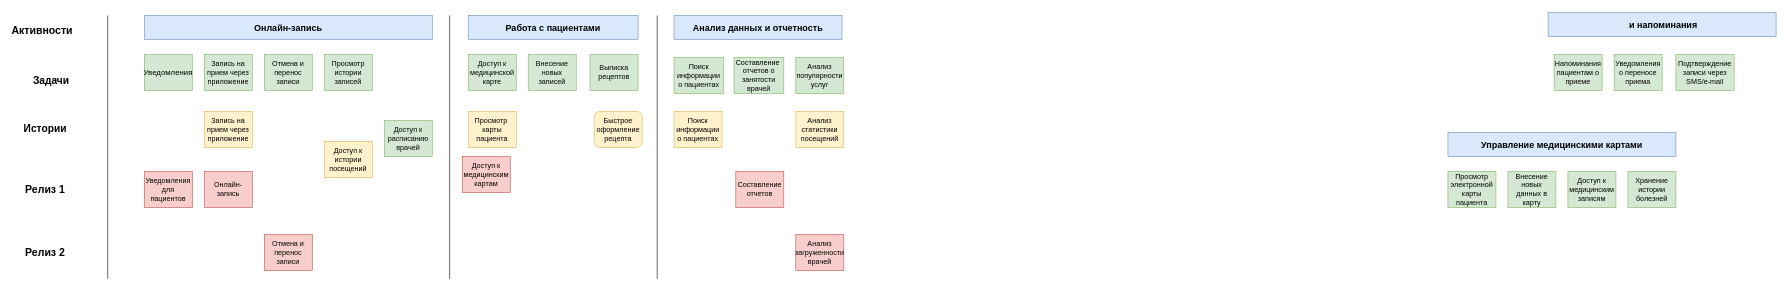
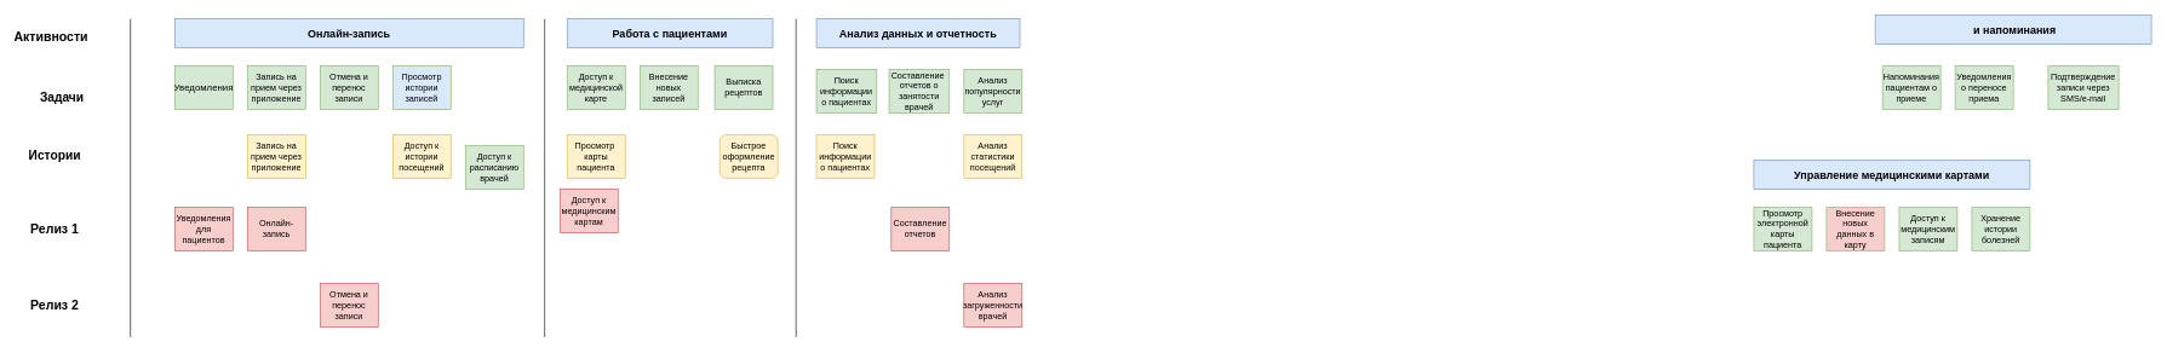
  <mxCell id="0" />
  <mxCell id="1" parent="0" />
  <mxCell id="2" value="&lt;p data-pm-slice=&quot;1 1 [&amp;quot;ordered_list&amp;quot;,{&amp;quot;spread&amp;quot;:false,&amp;quot;startingNumber&amp;quot;:1,&amp;quot;start&amp;quot;:76,&amp;quot;end&amp;quot;:260},&amp;quot;regular_list_item&amp;quot;,{&amp;quot;start&amp;quot;:76,&amp;quot;end&amp;quot;:92}]&quot;&gt;&lt;font style=&quot;font-size: 15px;&quot;&gt;&lt;b&gt;Онлайн-запись&lt;/b&gt;&lt;/font&gt;&lt;/p&gt;" style="rounded=0;whiteSpace=wrap;html=1;fillColor=#dae8fc;strokeColor=#6c8ebf;" parent="1" vertex="1"><mxGeometry y="25" width="480" height="40" as="geometry" x="240" /></mxCell>
  <mxCell id="3" value="&lt;p data-pm-slice=&quot;1 1 []&quot;&gt;&lt;strong&gt;Работа с пациентами&lt;/strong&gt;&lt;/p&gt;" style="rounded=0;whiteSpace=wrap;html=1;fillColor=#dae8fc;strokeColor=#6c8ebf;fontSize=15;" parent="1" vertex="1"><mxGeometry x="780" y="25" width="283" height="40" as="geometry" /></mxCell>
  <mxCell id="4" value="&lt;p data-pm-slice=&quot;1 1 []&quot;&gt;&lt;span&gt;&lt;strong&gt;&lt;font style=&quot;font-size: 15px;&quot;&gt;Анализ данных и отчетность&lt;/font&gt;&lt;/strong&gt;&lt;/span&gt;&lt;/p&gt;" style="rounded=0;whiteSpace=wrap;html=1;verticalAlign=middle;fillColor=#dae8fc;strokeColor=#6c8ebf;" parent="1" vertex="1"><mxGeometry x="1123" y="25" width="280" height="40" as="geometry" /></mxCell>
  <mxCell id="5" value="&lt;h3 data-pm-slice=&quot;1 1 []&quot;&gt;&lt;strong&gt;Активности&lt;/strong&gt;&lt;/h3&gt;&lt;p&gt;&lt;/p&gt;" style="text;html=1;align=center;verticalAlign=middle;whiteSpace=wrap;rounded=0;fontSize=15;" parent="1" vertex="1"><mxGeometry x="20" y="35" width="100" height="30" as="geometry" /></mxCell>
  <mxCell id="6" value="&lt;p data-pm-slice=&quot;1 1 [&amp;quot;list&amp;quot;,{&amp;quot;spread&amp;quot;:false,&amp;quot;start&amp;quot;:311,&amp;quot;end&amp;quot;:444},&amp;quot;regular_list_item&amp;quot;,{&amp;quot;start&amp;quot;:311,&amp;quot;end&amp;quot;:339}]&quot;&gt;Запись на прием через приложение&lt;/p&gt;" style="rounded=0;whiteSpace=wrap;html=1;fillColor=#d5e8d4;strokeColor=#82b366;" parent="1" vertex="1"><mxGeometry x="340" y="90" width="80" height="60" as="geometry" /></mxCell>
  <mxCell id="7" value="&lt;span&gt;&lt;font style=&quot;font-size: 17px;&quot;&gt;Задачи&lt;/font&gt;&lt;/span&gt;" style="text;html=1;align=center;verticalAlign=middle;whiteSpace=wrap;rounded=0;fontSize=15;fontStyle=1" parent="1" vertex="1"><mxGeometry x="50" y="120" width="70" height="30" as="geometry" /></mxCell>
- <mxCell id="8" value="&lt;p data-pm-slice=&quot;1 1 [&amp;quot;list&amp;quot;,{&amp;quot;spread&amp;quot;:false,&amp;quot;start&amp;quot;:311,&amp;quot;end&amp;quot;:444},&amp;quot;regular_list_item&amp;quot;,{&amp;quot;start&amp;quot;:389,&amp;quot;end&amp;quot;:415}]&quot;&gt;Просмотр истории записей&lt;/p&gt;" style="rounded=0;whiteSpace=wrap;html=1;fillColor=#d5e8d4;strokeColor=#82b366;" parent="1" vertex="1"><mxGeometry x="540" y="90" width="80" height="60" as="geometry" /></mxCell>
+ <mxCell id="8" value="&lt;p data-pm-slice=&quot;1 1 [&amp;quot;list&amp;quot;,{&amp;quot;spread&amp;quot;:false,&amp;quot;start&amp;quot;:311,&amp;quot;end&amp;quot;:444},&amp;quot;regular_list_item&amp;quot;,{&amp;quot;start&amp;quot;:389,&amp;quot;end&amp;quot;:415}]&quot;&gt;Просмотр истории записей&lt;/p&gt;" style="rounded=0;whiteSpace=wrap;html=1;fillColor=#dae8fc;strokeColor=#82b366;" parent="1" vertex="1"><mxGeometry x="540" y="90" width="80" height="60" as="geometry" /></mxCell>
  <mxCell id="9" value="&lt;p data-pm-slice=&quot;1 1 [&amp;quot;list&amp;quot;,{&amp;quot;spread&amp;quot;:false,&amp;quot;start&amp;quot;:311,&amp;quot;end&amp;quot;:444},&amp;quot;regular_list_item&amp;quot;,{&amp;quot;start&amp;quot;:416,&amp;quot;end&amp;quot;:444}]&quot;&gt;Доступ к расписанию врачей&lt;/p&gt;" style="rounded=0;whiteSpace=wrap;html=1;fillColor=#d5e8d4;strokeColor=#82b366;" parent="1" vertex="1"><mxGeometry x="640" y="200" width="80" height="60" as="geometry" /></mxCell>
  <mxCell id="10" value="&lt;p data-pm-slice=&quot;1 1 [&amp;quot;list&amp;quot;,{&amp;quot;spread&amp;quot;:false,&amp;quot;start&amp;quot;:311,&amp;quot;end&amp;quot;:444},&amp;quot;regular_list_item&amp;quot;,{&amp;quot;start&amp;quot;:340,&amp;quot;end&amp;quot;:365}]&quot;&gt;Отмена и перенос записи&lt;/p&gt;" style="rounded=0;whiteSpace=wrap;html=1;fillColor=#d5e8d4;strokeColor=#82b366;" parent="1" vertex="1"><mxGeometry x="440" y="90" width="80" height="60" as="geometry" /></mxCell>
  <mxCell id="11" value="Доступ к медицинской карте" style="rounded=0;whiteSpace=wrap;html=1;fillColor=#d5e8d4;strokeColor=#82b366;" parent="1" vertex="1"><mxGeometry x="780" y="90" width="80" height="60" as="geometry" /></mxCell>
  <mxCell id="12" value="Внесение новых записей" style="rounded=0;whiteSpace=wrap;html=1;fillColor=#d5e8d4;strokeColor=#82b366;" parent="1" vertex="1"><mxGeometry x="880" y="90" width="80" height="60" as="geometry" /></mxCell>
  <mxCell id="13" value="Выписка рецептов" style="rounded=0;whiteSpace=wrap;html=1;fillColor=#d5e8d4;strokeColor=#82b366;" parent="1" vertex="1"><mxGeometry x="983" y="90" width="80" height="60" as="geometry" /></mxCell>
  <mxCell id="14" value="Поиск информации о пациентах" style="rounded=0;whiteSpace=wrap;html=1;fillColor=#d5e8d4;strokeColor=#82b366;" parent="1" vertex="1"><mxGeometry x="1123" y="95" width="83" height="60" as="geometry" /></mxCell>
  <mxCell id="15" value="Составление&amp;nbsp; отчетов о занятости врачей" style="rounded=0;whiteSpace=wrap;html=1;fillColor=#d5e8d4;strokeColor=#82b366;" parent="1" vertex="1"><mxGeometry x="1223" y="95" width="83" height="60" as="geometry" /></mxCell>
  <mxCell id="16" value="Анализ популярности услуг" style="rounded=0;whiteSpace=wrap;html=1;fillColor=#d5e8d4;strokeColor=#82b366;" parent="1" vertex="1"><mxGeometry x="1326" y="95" width="80" height="60" as="geometry" /></mxCell>
  <mxCell id="17" value="&lt;font style=&quot;font-size: 13px;&quot;&gt;Уведомления&lt;/font&gt;" style="rounded=0;whiteSpace=wrap;html=1;fillColor=#d5e8d4;strokeColor=#82b366;" parent="1" vertex="1"><mxGeometry y="90" width="80" height="60" as="geometry" x="240" /></mxCell>
  <mxCell id="18" value="&lt;p data-pm-slice=&quot;1 1 [&amp;quot;ordered_list&amp;quot;,{&amp;quot;spread&amp;quot;:false,&amp;quot;startingNumber&amp;quot;:1,&amp;quot;start&amp;quot;:76,&amp;quot;end&amp;quot;:260},&amp;quot;regular_list_item&amp;quot;,{&amp;quot;start&amp;quot;:93,&amp;quot;end&amp;quot;:127}]&quot;&gt;&lt;font style=&quot;font-size: 15px;&quot;&gt;&lt;b&gt;Управление медицинскими картами&lt;/b&gt;&lt;/font&gt;&lt;/p&gt;" style="rounded=0;whiteSpace=wrap;html=1;fillColor=#dae8fc;strokeColor=#6c8ebf;" parent="1" vertex="1"><mxGeometry x="2413" y="220" width="380" height="40" as="geometry" /></mxCell>
  <mxCell id="19" value="&lt;b&gt;&lt;font style=&quot;font-size: 15px;&quot;&gt;&amp;nbsp;и напоминания&lt;/font&gt;&lt;/b&gt;" style="rounded=0;whiteSpace=wrap;html=1;fillColor=#dae8fc;strokeColor=#6c8ebf;" parent="1" vertex="1"><mxGeometry x="2580" y="20" width="380" height="40" as="geometry" /></mxCell>
  <mxCell id="20" value="&lt;p data-pm-slice=&quot;1 1 [&amp;quot;list&amp;quot;,{&amp;quot;spread&amp;quot;:false,&amp;quot;start&amp;quot;:491,&amp;quot;end&amp;quot;:625},&amp;quot;regular_list_item&amp;quot;,{&amp;quot;start&amp;quot;:491,&amp;quot;end&amp;quot;:528}]&quot;&gt;Просмотр электронной карты пациента&lt;/p&gt;" style="rounded=0;whiteSpace=wrap;html=1;fillColor=#d5e8d4;strokeColor=#82b366;" parent="1" vertex="1"><mxGeometry x="2413" y="285" width="80" height="60" as="geometry" /></mxCell>
  <mxCell id="21" value="&lt;p data-pm-slice=&quot;1 1 [&amp;quot;list&amp;quot;,{&amp;quot;spread&amp;quot;:false,&amp;quot;start&amp;quot;:311,&amp;quot;end&amp;quot;:444},&amp;quot;regular_list_item&amp;quot;,{&amp;quot;start&amp;quot;:389,&amp;quot;end&amp;quot;:415}]&quot;&gt;Доступ к медицинским записям&lt;/p&gt;" style="rounded=0;whiteSpace=wrap;html=1;fillColor=#d5e8d4;strokeColor=#82b366;" parent="1" vertex="1"><mxGeometry x="2613" y="285" width="80" height="60" as="geometry" /></mxCell>
  <mxCell id="22" value="&lt;p data-pm-slice=&quot;1 1 [&amp;quot;list&amp;quot;,{&amp;quot;spread&amp;quot;:false,&amp;quot;start&amp;quot;:311,&amp;quot;end&amp;quot;:444},&amp;quot;regular_list_item&amp;quot;,{&amp;quot;start&amp;quot;:416,&amp;quot;end&amp;quot;:444}]&quot;&gt;Хранение истории болезней&lt;/p&gt;" style="rounded=0;whiteSpace=wrap;html=1;fillColor=#d5e8d4;strokeColor=#82b366;" parent="1" vertex="1"><mxGeometry x="2713" y="285" width="80" height="60" as="geometry" /></mxCell>
- <mxCell id="23" value="&lt;p data-pm-slice=&quot;1 1 [&amp;quot;list&amp;quot;,{&amp;quot;spread&amp;quot;:false,&amp;quot;start&amp;quot;:311,&amp;quot;end&amp;quot;:444},&amp;quot;regular_list_item&amp;quot;,{&amp;quot;start&amp;quot;:340,&amp;quot;end&amp;quot;:365}]&quot;&gt;Внесение новых данных в карту&lt;/p&gt;" style="rounded=0;whiteSpace=wrap;html=1;fillColor=#d5e8d4;strokeColor=#82b366;" parent="1" vertex="1"><mxGeometry x="2513" y="285" width="80" height="60" as="geometry" /></mxCell>
+ <mxCell id="23" value="&lt;p data-pm-slice=&quot;1 1 [&amp;quot;list&amp;quot;,{&amp;quot;spread&amp;quot;:false,&amp;quot;start&amp;quot;:311,&amp;quot;end&amp;quot;:444},&amp;quot;regular_list_item&amp;quot;,{&amp;quot;start&amp;quot;:340,&amp;quot;end&amp;quot;:365}]&quot;&gt;Внесение новых данных в карту&lt;/p&gt;" style="rounded=0;whiteSpace=wrap;html=1;fillColor=#f8cecc;strokeColor=#82b366;" parent="1" vertex="1"><mxGeometry x="2513" y="285" width="80" height="60" as="geometry" /></mxCell>
  <mxCell id="24" value="Напоминания пациентам о приеме" style="rounded=0;whiteSpace=wrap;html=1;fillColor=#d5e8d4;strokeColor=#82b366;" parent="1" vertex="1"><mxGeometry x="2590" y="90" width="80" height="60" as="geometry" /></mxCell>
  <mxCell id="25" value="Уведомления о переносе приема" style="rounded=0;whiteSpace=wrap;html=1;fillColor=#d5e8d4;strokeColor=#82b366;" parent="1" vertex="1"><mxGeometry x="2690" y="90" width="80" height="60" as="geometry" /></mxCell>
- <mxCell id="26" value="Подтверждение записи через SMS/e-mail" style="rounded=0;whiteSpace=wrap;html=1;fillColor=#d5e8d4;strokeColor=#82b366;" parent="1" vertex="1"><mxGeometry x="2793" y="90" width="97" height="60" as="geometry" /></mxCell>
+ <mxCell id="26" value="Подтверждение записи через SMS/e-mail" style="rounded=0;whiteSpace=wrap;html=1;fillColor=#d5e8d4;strokeColor=#82b366;" parent="1" vertex="1"><mxGeometry x="2818" y="90" width="97" height="60" as="geometry" /></mxCell>
  <mxCell id="27" value="&lt;span&gt;&lt;font style=&quot;font-size: 17px;&quot;&gt;Истории&lt;/font&gt;&lt;/span&gt;" style="text;html=1;align=center;verticalAlign=middle;whiteSpace=wrap;rounded=0;fontSize=15;fontStyle=1" parent="1" vertex="1"><mxGeometry x="30" y="200" width="90" height="30" as="geometry" /></mxCell>
  <mxCell id="28" value="&lt;h3 data-pm-slice=&quot;1 1 []&quot;&gt;&lt;strong&gt;Релиз 1&lt;/strong&gt;&lt;/h3&gt;" style="text;html=1;align=center;verticalAlign=middle;whiteSpace=wrap;rounded=0;fontSize=15;fontStyle=1" parent="1" vertex="1"><mxGeometry x="35" y="300" width="80" height="30" as="geometry" /></mxCell>
- <mxCell id="29" value="&lt;p data-pm-slice=&quot;1 1 [&amp;quot;list&amp;quot;,{&amp;quot;spread&amp;quot;:false,&amp;quot;start&amp;quot;:1257,&amp;quot;end&amp;quot;:1347},&amp;quot;regular_list_item&amp;quot;,{&amp;quot;start&amp;quot;:1319,&amp;quot;end&amp;quot;:1347}]&quot;&gt;Доступ к истории посещений&lt;/p&gt;" style="rounded=0;whiteSpace=wrap;html=1;fillColor=#fff2cc;strokeColor=#d6b656;" parent="1" vertex="1"><mxGeometry x="540" y="235" width="80" height="60" as="geometry" /></mxCell>
+ <mxCell id="29" value="&lt;p data-pm-slice=&quot;1 1 [&amp;quot;list&amp;quot;,{&amp;quot;spread&amp;quot;:false,&amp;quot;start&amp;quot;:1257,&amp;quot;end&amp;quot;:1347},&amp;quot;regular_list_item&amp;quot;,{&amp;quot;start&amp;quot;:1319,&amp;quot;end&amp;quot;:1347}]&quot;&gt;Доступ к истории посещений&lt;/p&gt;" style="rounded=0;whiteSpace=wrap;html=1;fillColor=#fff2cc;strokeColor=#d6b656;" parent="1" vertex="1"><mxGeometry x="540" y="185" width="80" height="60" as="geometry" /></mxCell>
  <mxCell id="30" value="&lt;p data-pm-slice=&quot;1 1 [&amp;quot;list&amp;quot;,{&amp;quot;spread&amp;quot;:false,&amp;quot;start&amp;quot;:1257,&amp;quot;end&amp;quot;:1347},&amp;quot;regular_list_item&amp;quot;,{&amp;quot;start&amp;quot;:1257,&amp;quot;end&amp;quot;:1285}]&quot;&gt;Запись на прием через приложение&lt;/p&gt;" style="rounded=0;whiteSpace=wrap;html=1;fillColor=#fff2cc;strokeColor=#d6b656;" parent="1" vertex="1"><mxGeometry x="340" y="185" width="80" height="60" as="geometry" /></mxCell>
  <mxCell id="31" value="&lt;p data-pm-slice=&quot;1 1 [&amp;quot;list&amp;quot;,{&amp;quot;spread&amp;quot;:false,&amp;quot;start&amp;quot;:1364,&amp;quot;end&amp;quot;:1430},&amp;quot;regular_list_item&amp;quot;,{&amp;quot;start&amp;quot;:1364,&amp;quot;end&amp;quot;:1401}]&quot;&gt;Просмотр&amp;nbsp; карты пациента&lt;/p&gt;" style="rounded=0;whiteSpace=wrap;html=1;fillColor=#fff2cc;strokeColor=#d6b656;" parent="1" vertex="1"><mxGeometry x="780" y="185" width="80" height="60" as="geometry" /></mxCell>
  <mxCell id="32" value="&lt;p data-pm-slice=&quot;1 1 []&quot;&gt;Онлайн-запись&lt;/p&gt;" style="rounded=0;whiteSpace=wrap;html=1;fillColor=#f8cecc;strokeColor=#b85450;" parent="1" vertex="1"><mxGeometry x="340" y="285" width="80" height="60" as="geometry" /></mxCell>
  <mxCell id="33" value="&lt;p data-pm-slice=&quot;1 1 [&amp;quot;list&amp;quot;,{&amp;quot;spread&amp;quot;:false,&amp;quot;start&amp;quot;:1364,&amp;quot;end&amp;quot;:1430},&amp;quot;regular_list_item&amp;quot;,{&amp;quot;start&amp;quot;:1402,&amp;quot;end&amp;quot;:1430}]&quot;&gt;Быстрое оформление рецепта&lt;/p&gt;" style="whiteSpace=wrap;html=1;fillColor=#fff2cc;strokeColor=#d6b656;rounded=1;" parent="1" vertex="1"><mxGeometry x="990" y="185" width="80" height="60" as="geometry" /></mxCell>
  <mxCell id="34" value="&lt;p data-pm-slice=&quot;1 1 [&amp;quot;list&amp;quot;,{&amp;quot;spread&amp;quot;:false,&amp;quot;start&amp;quot;:1456,&amp;quot;end&amp;quot;:1516},&amp;quot;regular_list_item&amp;quot;,{&amp;quot;start&amp;quot;:1487,&amp;quot;end&amp;quot;:1516}]&quot;&gt;Анализ статистики посещений&lt;/p&gt;" style="rounded=0;whiteSpace=wrap;html=1;fillColor=#fff2cc;strokeColor=#d6b656;" parent="1" vertex="1"><mxGeometry x="1326" y="185" width="80" height="60" as="geometry" /></mxCell>
  <mxCell id="35" value="&lt;p data-pm-slice=&quot;1 1 [&amp;quot;list&amp;quot;,{&amp;quot;spread&amp;quot;:false,&amp;quot;start&amp;quot;:1456,&amp;quot;end&amp;quot;:1516},&amp;quot;regular_list_item&amp;quot;,{&amp;quot;start&amp;quot;:1456,&amp;quot;end&amp;quot;:1486}]&quot;&gt;Поиск информации о пациентах&lt;/p&gt;" style="rounded=0;whiteSpace=wrap;html=1;fillColor=#fff2cc;strokeColor=#d6b656;" parent="1" vertex="1"><mxGeometry x="1123" y="185" width="80" height="60" as="geometry" /></mxCell>
  <mxCell id="36" value="&lt;p data-pm-slice=&quot;1 1 []&quot;&gt;Уведомления для пациентов&lt;/p&gt;" style="rounded=0;whiteSpace=wrap;html=1;fillColor=#f8cecc;strokeColor=#b85450;" parent="1" vertex="1"><mxGeometry y="285" width="80" height="60" as="geometry" x="240" /></mxCell>
  <mxCell id="37" value="&lt;p data-pm-slice=&quot;1 1 []&quot;&gt;Составление отчетов&lt;/p&gt;" style="rounded=0;whiteSpace=wrap;html=1;fillColor=#f8cecc;strokeColor=#b85450;" parent="1" vertex="1"><mxGeometry x="1226" y="285" width="80" height="60" as="geometry" /></mxCell>
  <mxCell id="38" value="&lt;p data-pm-slice=&quot;1 1 []&quot;&gt;Доступ к медицинским картам&lt;/p&gt;" style="rounded=0;whiteSpace=wrap;html=1;fillColor=#f8cecc;strokeColor=#b85450;" parent="1" vertex="1"><mxGeometry x="770" y="260" width="80" height="60" as="geometry" /></mxCell>
  <mxCell id="39" value="&lt;h3 data-pm-slice=&quot;1 1 []&quot;&gt;&lt;strong&gt;Релиз 2&lt;/strong&gt;&lt;/h3&gt;" style="text;html=1;align=center;verticalAlign=middle;whiteSpace=wrap;rounded=0;fontSize=15;fontStyle=1" parent="1" vertex="1"><mxGeometry x="35" y="405" width="80" height="30" as="geometry" /></mxCell>
  <mxCell id="40" value="&lt;p data-pm-slice=&quot;1 1 []&quot;&gt;Отмена и перенос записи&lt;/p&gt;" style="rounded=0;whiteSpace=wrap;html=1;fillColor=#f8cecc;strokeColor=#b85450;" parent="1" vertex="1"><mxGeometry x="440" y="390" width="80" height="60" as="geometry" /></mxCell>
  <mxCell id="41" value="&lt;p data-pm-slice=&quot;1 1 []&quot;&gt;Анализ загруженности врачей&lt;/p&gt;" style="rounded=0;whiteSpace=wrap;html=1;fillColor=#f8cecc;strokeColor=#b85450;" parent="1" vertex="1"><mxGeometry x="1326" y="390" width="80" height="60" as="geometry" /></mxCell>
  <mxCell id="42" value="" style="endArrow=none;html=1;rounded=0;" edge="1" parent="1"><mxGeometry width="50" height="50" relative="1" as="geometry"><mxPoint x="749" y="464" as="sourcePoint" /><mxPoint x="749" y="25" as="targetPoint" /></mxGeometry></mxCell>
  <mxCell id="43" value="" style="endArrow=none;html=1;rounded=0;" edge="1" parent="1"><mxGeometry width="50" height="50" relative="1" as="geometry"><mxPoint x="179" y="464" as="sourcePoint" /><mxPoint x="179" y="25" as="targetPoint" /></mxGeometry></mxCell>
  <mxCell id="44" value="" style="endArrow=none;html=1;rounded=0;" edge="1" parent="1"><mxGeometry width="50" height="50" relative="1" as="geometry"><mxPoint x="1095" y="464" as="sourcePoint" /><mxPoint x="1095" y="25" as="targetPoint" /></mxGeometry></mxCell>
